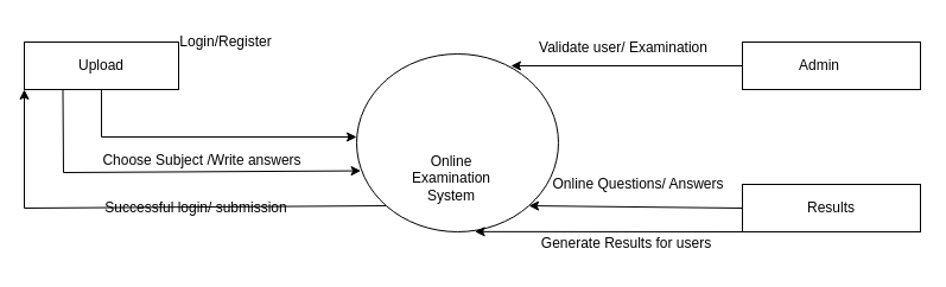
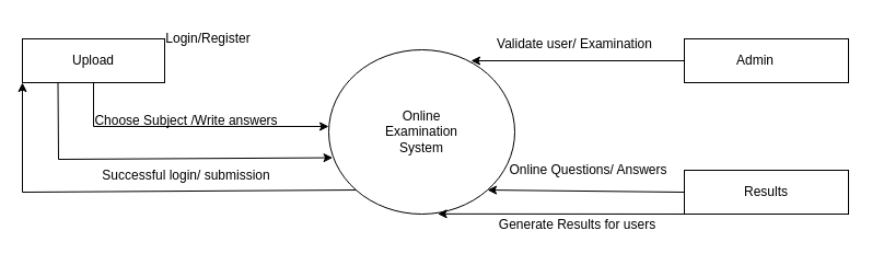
  <mxCell id="0" />
  <mxCell id="1" parent="0" />
  <mxCell id="2" value="" style="ellipse;whiteSpace=wrap;html=1;" vertex="1" parent="1"><mxGeometry x="300" y="45" width="170" height="150" as="geometry" /></mxCell>
- <mxCell id="3" value="Online Examination System" style="text;html=1;strokeColor=none;fillColor=none;align=center;verticalAlign=middle;whiteSpace=wrap;rounded=0;" vertex="1" parent="1"><mxGeometry x="350" y="135" width="60" height="30" as="geometry" /></mxCell>
+ <mxCell id="3" value="Online Examination System" style="text;html=1;strokeColor=none;fillColor=none;align=center;verticalAlign=middle;whiteSpace=wrap;rounded=0;" vertex="1" parent="1"><mxGeometry x="355" y="105" width="60" height="30" as="geometry" /></mxCell>
  <mxCell id="4" value="" style="rounded=0;whiteSpace=wrap;html=1;" vertex="1" parent="1"><mxGeometry x="20" y="35" width="130" height="40" as="geometry" /></mxCell>
  <mxCell id="5" value="Upload" style="text;html=1;strokeColor=none;fillColor=none;align=center;verticalAlign=middle;whiteSpace=wrap;rounded=0;" vertex="1" parent="1"><mxGeometry x="55" y="40" width="60" height="30" as="geometry" /></mxCell>
  <mxCell id="6" value="" style="rounded=0;whiteSpace=wrap;html=1;" vertex="1" parent="1"><mxGeometry x="625" y="35" width="150" height="40" as="geometry" /></mxCell>
  <mxCell id="7" value="Admin" style="text;html=1;strokeColor=none;fillColor=none;align=center;verticalAlign=middle;whiteSpace=wrap;rounded=0;" vertex="1" parent="1"><mxGeometry x="660" y="40" width="60" height="30" as="geometry" /></mxCell>
  <mxCell id="8" value="" style="rounded=0;whiteSpace=wrap;html=1;" vertex="1" parent="1"><mxGeometry x="625" y="155" width="150" height="40" as="geometry" /></mxCell>
  <mxCell id="9" value="Results" style="text;html=1;strokeColor=none;fillColor=none;align=center;verticalAlign=middle;whiteSpace=wrap;rounded=0;" vertex="1" parent="1"><mxGeometry x="670" y="160" width="60" height="30" as="geometry" /></mxCell>
  <mxCell id="10" value="" style="endArrow=classic;html=1;rounded=0;exitX=0.5;exitY=1;exitDx=0;exitDy=0;" edge="1" parent="1" source="4"><mxGeometry width="50" height="50" relative="1" as="geometry"><mxPoint x="360" y="155" as="sourcePoint" /><mxPoint x="300" y="115" as="targetPoint" /><Array as="points"><mxPoint x="85" y="115" /></Array></mxGeometry></mxCell>
  <mxCell id="11" value="" style="endArrow=classic;html=1;rounded=0;exitX=0.25;exitY=1;exitDx=0;exitDy=0;entryX=0.021;entryY=0.657;entryDx=0;entryDy=0;entryPerimeter=0;" edge="1" parent="1" source="4" target="2"><mxGeometry width="50" height="50" relative="1" as="geometry"><mxPoint x="95" y="85" as="sourcePoint" /><mxPoint x="300" y="125" as="targetPoint" /><Array as="points"><mxPoint x="53" y="145" /></Array></mxGeometry></mxCell>
  <mxCell id="12" value="Login/Register" style="text;html=1;strokeColor=none;fillColor=none;align=center;verticalAlign=middle;whiteSpace=wrap;rounded=0;" vertex="1" parent="1"><mxGeometry x="160" y="20" width="60" height="30" as="geometry" /></mxCell>
- <mxCell id="13" value="Choose Subject /Write answers" style="text;html=1;strokeColor=none;fillColor=none;align=center;verticalAlign=middle;whiteSpace=wrap;rounded=0;" vertex="1" parent="1"><mxGeometry x="70" y="125" width="200" height="20" as="geometry" /></mxCell>
+ <mxCell id="13" value="Choose Subject /Write answers" style="text;html=1;strokeColor=none;fillColor=none;align=center;verticalAlign=middle;whiteSpace=wrap;rounded=0;" vertex="1" parent="1"><mxGeometry x="70" y="100" width="200" height="20" as="geometry" /></mxCell>
  <mxCell id="14" value="" style="endArrow=classic;html=1;rounded=0;exitX=0;exitY=1;exitDx=0;exitDy=0;entryX=0;entryY=1;entryDx=0;entryDy=0;" edge="1" parent="1" source="2" target="4"><mxGeometry width="50" height="50" relative="1" as="geometry"><mxPoint x="370" y="135" as="sourcePoint" /><mxPoint x="420" y="85" as="targetPoint" /><Array as="points"><mxPoint x="20" y="175" /></Array></mxGeometry></mxCell>
- <mxCell id="15" value="Successful login/ submission" style="text;html=1;strokeColor=none;fillColor=none;align=center;verticalAlign=middle;whiteSpace=wrap;rounded=0;" vertex="1" parent="1"><mxGeometry x="75" y="160" width="180" height="30" as="geometry" /></mxCell>
+ <mxCell id="15" value="Successful login/ submission" style="text;html=1;strokeColor=none;fillColor=none;align=center;verticalAlign=middle;whiteSpace=wrap;rounded=0;" vertex="1" parent="1"><mxGeometry x="80" y="145" width="180" height="30" as="geometry" /></mxCell>
  <mxCell id="16" value="" style="endArrow=classic;html=1;rounded=0;exitX=0;exitY=0.5;exitDx=0;exitDy=0;" edge="1" parent="1" source="6"><mxGeometry width="50" height="50" relative="1" as="geometry"><mxPoint x="370" y="125" as="sourcePoint" /><mxPoint x="430" y="55" as="targetPoint" /></mxGeometry></mxCell>
  <mxCell id="17" value="Validate user/ Examination" style="text;html=1;strokeColor=none;fillColor=none;align=center;verticalAlign=middle;whiteSpace=wrap;rounded=0;" vertex="1" parent="1"><mxGeometry x="440" y="25" width="170" height="30" as="geometry" /></mxCell>
  <mxCell id="18" value="" style="endArrow=classic;html=1;rounded=0;entryX=1;entryY=1;entryDx=0;entryDy=0;exitX=0;exitY=0.5;exitDx=0;exitDy=0;" edge="1" parent="1" source="8" target="2"><mxGeometry width="50" height="50" relative="1" as="geometry"><mxPoint x="620" y="173" as="sourcePoint" /><mxPoint x="410" y="75" as="targetPoint" /></mxGeometry></mxCell>
  <mxCell id="19" value="Online Questions/ Answers" style="text;html=1;strokeColor=none;fillColor=none;align=center;verticalAlign=middle;whiteSpace=wrap;rounded=0;" vertex="1" parent="1"><mxGeometry x="450" y="145" width="175" height="20" as="geometry" /></mxCell>
  <mxCell id="20" value="" style="endArrow=classic;html=1;rounded=0;exitX=0;exitY=1;exitDx=0;exitDy=0;entryX=0.586;entryY=0.999;entryDx=0;entryDy=0;entryPerimeter=0;" edge="1" parent="1" source="8" target="2"><mxGeometry width="50" height="50" relative="1" as="geometry"><mxPoint x="360" y="105" as="sourcePoint" /><mxPoint x="410" y="55" as="targetPoint" /></mxGeometry></mxCell>
  <mxCell id="21" value="Generate Results for users" style="text;html=1;strokeColor=none;fillColor=none;align=center;verticalAlign=middle;whiteSpace=wrap;rounded=0;" vertex="1" parent="1"><mxGeometry x="445" y="190" width="165" height="30" as="geometry" /></mxCell>
